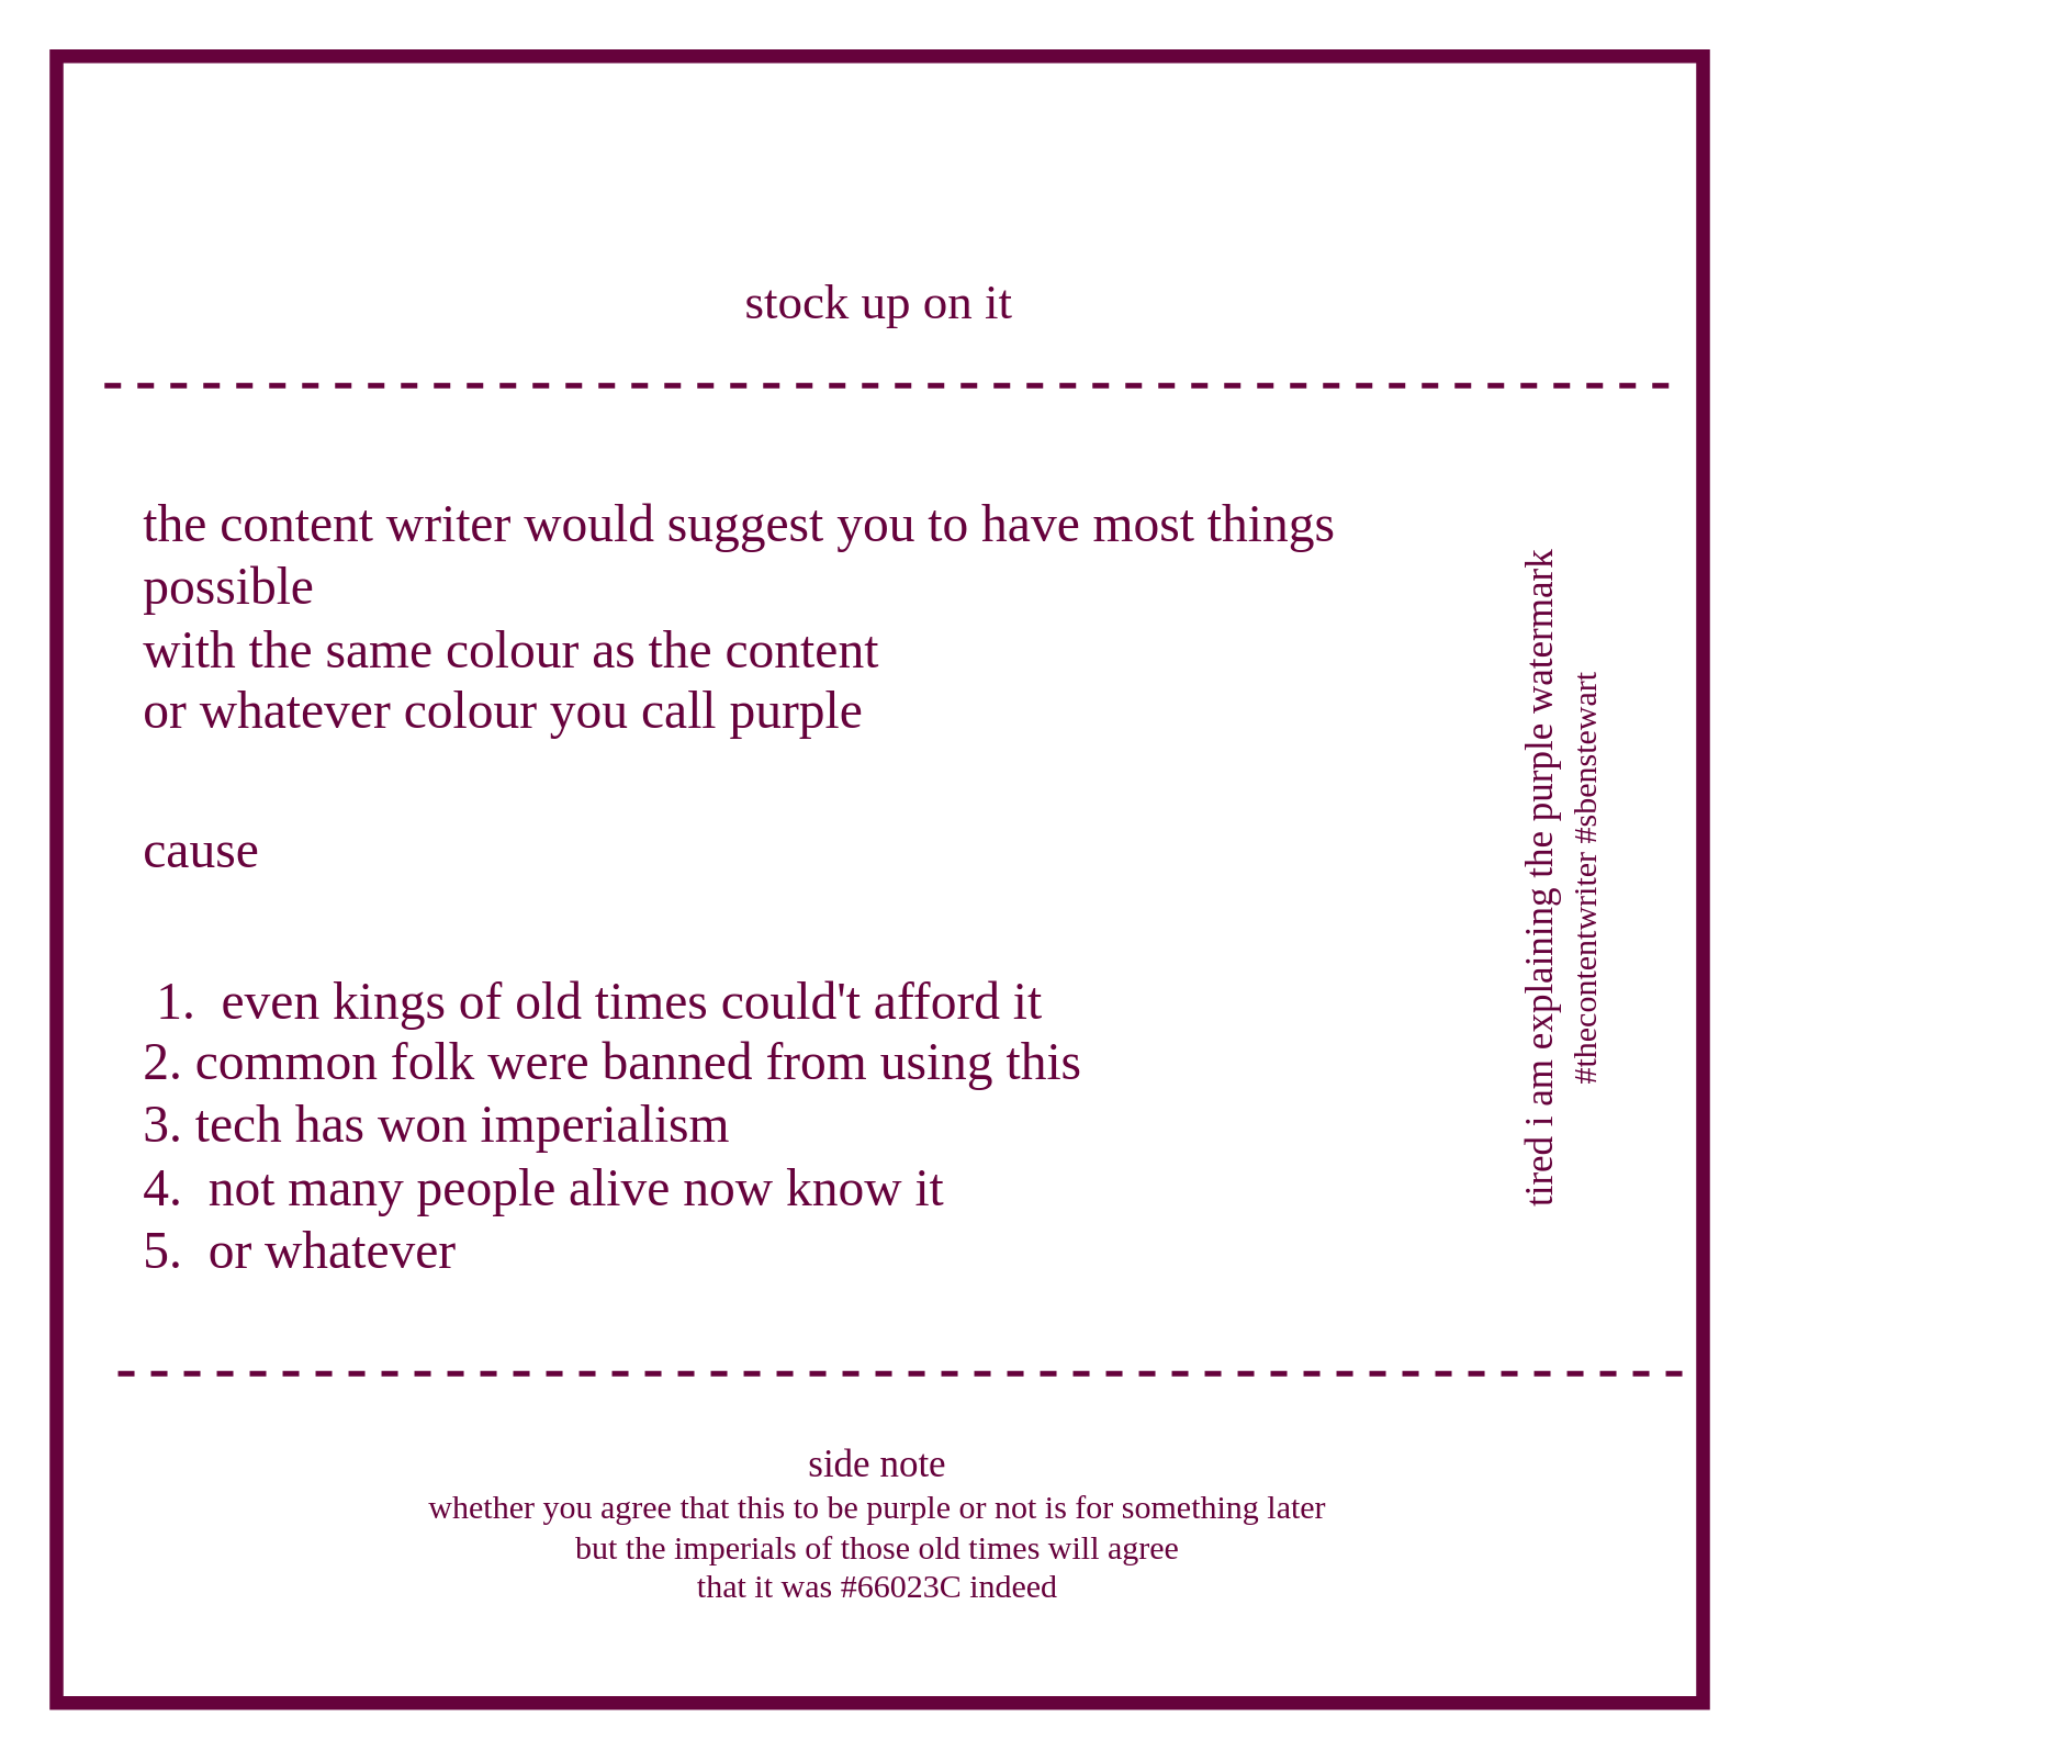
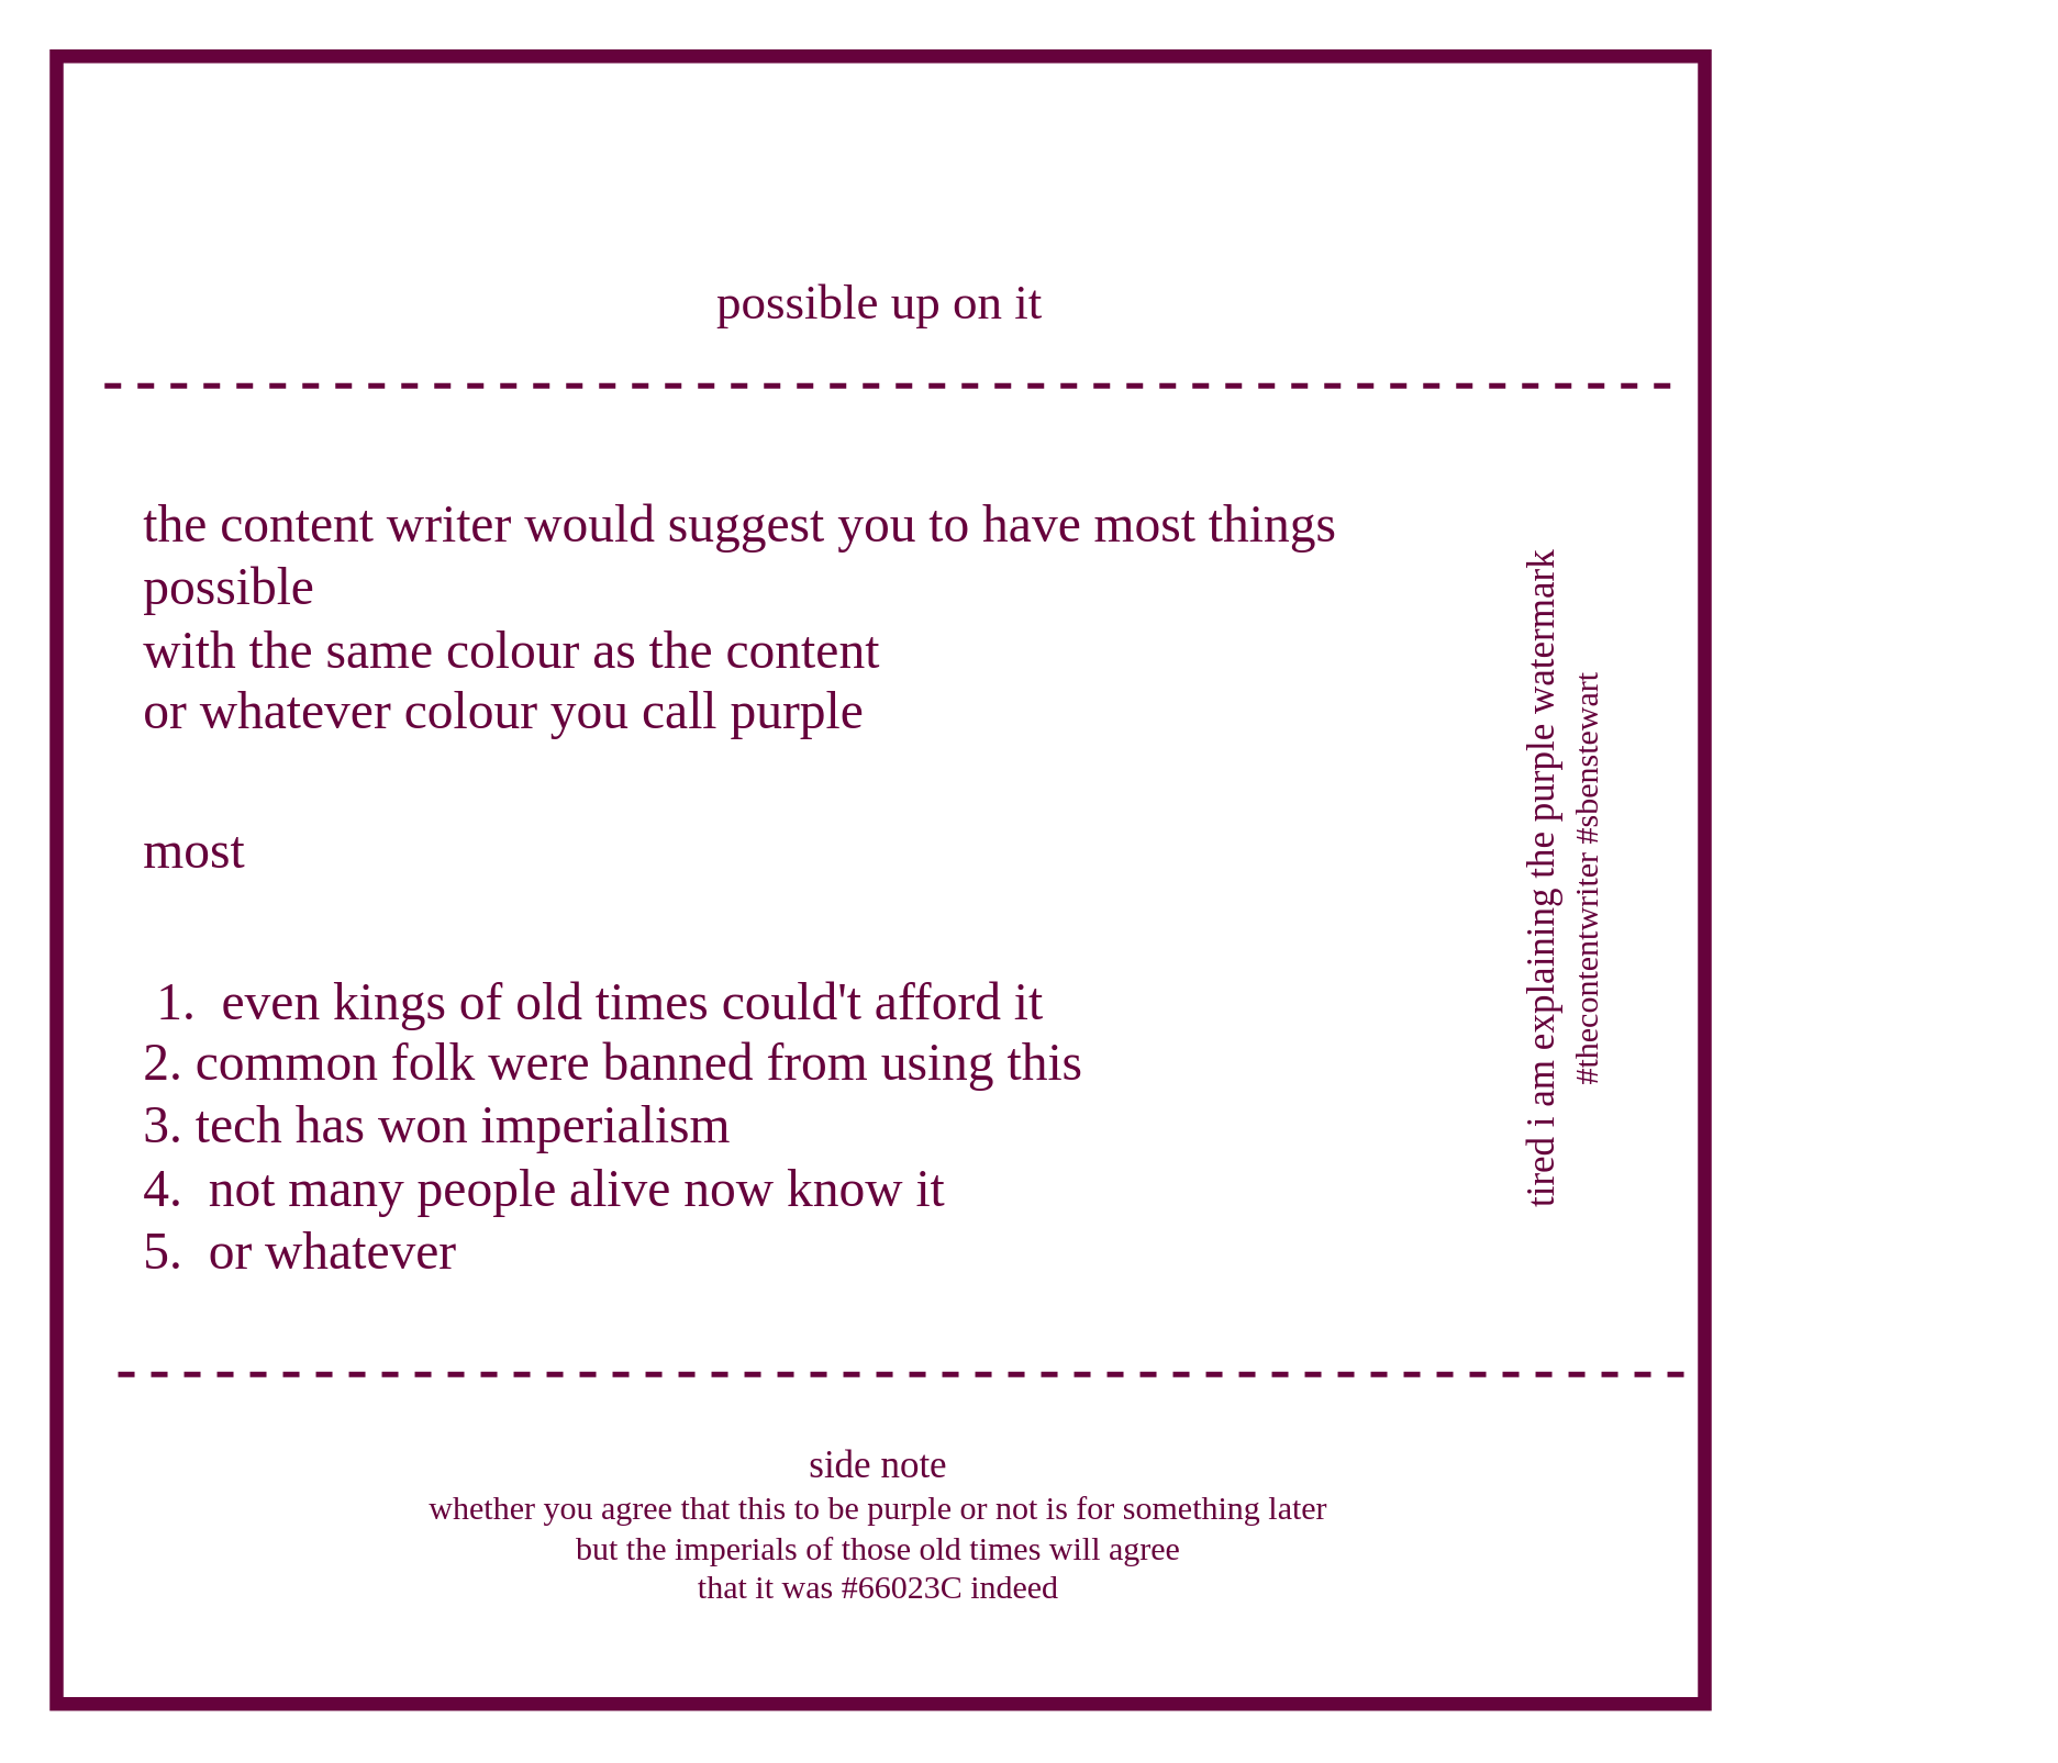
  <mxCell id="0" />
  <mxCell id="1" parent="0" />
  <mxCell id="2" value="" style="whiteSpace=wrap;html=1;aspect=fixed;strokeWidth=5;strokeColor=#66023C;fontColor=#66023C;" parent="1" vertex="1"><mxGeometry x="20" y="20" width="600" height="600" as="geometry" /></mxCell>
- <mxCell id="3" value="&lt;font face=&quot;xkcd&quot;&gt;&lt;span style=&quot;font-size: 18px&quot;&gt;stock up on it&lt;/span&gt;&lt;br&gt;&lt;/font&gt;" style="text;html=1;strokeColor=none;fillColor=none;align=center;verticalAlign=middle;whiteSpace=wrap;rounded=0;fontColor=#66023C;" parent="1" vertex="1"><mxGeometry x="20" y="100" width="600" height="20" as="geometry" /></mxCell>
+ <mxCell id="3" value="&lt;font face=&quot;xkcd&quot;&gt;&lt;span style=&quot;font-size: 18px&quot;&gt;possible up on it&lt;/span&gt;&lt;br&gt;&lt;/font&gt;" style="text;html=1;strokeColor=none;fillColor=none;align=center;verticalAlign=middle;whiteSpace=wrap;rounded=0;fontColor=#66023C;" parent="1" vertex="1"><mxGeometry x="20" y="100" width="600" height="20" as="geometry" /></mxCell>
  <mxCell id="4" value="" style="endArrow=none;dashed=1;html=1;strokeWidth=2;strokeColor=#66023C;fontColor=#66023C;" parent="1" edge="1"><mxGeometry width="50" height="50" relative="1" as="geometry"><mxPoint x="607.5" y="140" as="sourcePoint" /><mxPoint x="32.5" y="140" as="targetPoint" /></mxGeometry></mxCell>
  <mxCell id="5" value="" style="endArrow=none;dashed=1;html=1;strokeWidth=2;strokeColor=#66023C;fontColor=#66023C;" parent="1" edge="1"><mxGeometry width="50" height="50" relative="1" as="geometry"><mxPoint x="612.41" y="500" as="sourcePoint" /><mxPoint x="37.41" y="500" as="targetPoint" /></mxGeometry></mxCell>
  <mxCell id="6" value="&lt;font face=&quot;xkcd&quot;&gt;&lt;span style=&quot;font-size: 14px&quot;&gt;side note&lt;br&gt;&lt;/span&gt;&lt;/font&gt;&lt;font face=&quot;xkcd&quot;&gt;whether you agree that this to be purple or not is for something later&lt;br&gt;but the imperials of those old times will agree&lt;br&gt;that it was #66023C indeed&lt;br&gt;&lt;/font&gt;" style="text;html=1;strokeColor=none;fillColor=none;align=center;verticalAlign=middle;whiteSpace=wrap;rounded=0;fontColor=#66023C;" parent="1" vertex="1"><mxGeometry x="37.41" y="520" width="565.17" height="70" as="geometry" /></mxCell>
  <mxCell id="7" style="edgeStyle=orthogonalEdgeStyle;rounded=0;orthogonalLoop=1;jettySize=auto;html=1;exitX=0.5;exitY=1;exitDx=0;exitDy=0;strokeWidth=2;strokeColor=#66023C;fontColor=#66023C;" parent="1" edge="1"><mxGeometry relative="1" as="geometry"><mxPoint x="471" y="381" as="sourcePoint" /><mxPoint x="471" y="381" as="targetPoint" /></mxGeometry></mxCell>
  <mxCell id="8" value="&lt;font face=&quot;xkcd&quot;&gt;&lt;span style=&quot;font-size: 14px&quot;&gt;tired i am explaining the purple watermark&lt;/span&gt;&lt;/font&gt;&lt;font face=&quot;xkcd&quot;&gt;&lt;span style=&quot;font-size: 14px&quot;&gt;&lt;br&gt;&lt;/span&gt;#thecontentwriter #sbenstewart&lt;br&gt;&lt;/font&gt;" style="text;html=1;strokeColor=none;fillColor=none;align=center;verticalAlign=middle;whiteSpace=wrap;rounded=0;rotation=-90;fontColor=#66023C;" parent="1" vertex="1"><mxGeometry x="410" y="310" width="316.72" height="20" as="geometry" /></mxCell>
  <mxCell id="9" value="&lt;div style=&quot;font-size: 19px&quot;&gt;&lt;span style=&quot;font-family: &amp;#34;xkcd&amp;#34;&quot;&gt;&lt;font style=&quot;font-size: 19px&quot;&gt;the content writer would suggest you to&amp;nbsp;&lt;/font&gt;&lt;/span&gt;&lt;span style=&quot;font-family: &amp;#34;xkcd&amp;#34;&quot;&gt;have most things possible&amp;nbsp;&lt;/span&gt;&lt;/div&gt;&lt;div style=&quot;font-size: 19px&quot;&gt;&lt;span style=&quot;font-family: &amp;#34;xkcd&amp;#34;&quot;&gt;with the same colour as the content&lt;/span&gt;&lt;/div&gt;&lt;div style=&quot;font-size: 19px&quot;&gt;&lt;span style=&quot;font-family: &amp;#34;xkcd&amp;#34;&quot;&gt;or whatever colour you call purple&lt;/span&gt;&lt;/div&gt;" style="text;html=1;strokeColor=none;fillColor=none;align=left;verticalAlign=middle;whiteSpace=wrap;rounded=0;fontSize=21;fontColor=#66023C;" parent="1" vertex="1"><mxGeometry x="50" y="170" width="440" height="110" as="geometry" /></mxCell>
- <mxCell id="10" value="&lt;div style=&quot;font-size: 19px&quot;&gt;&lt;font face=&quot;xkcd&quot;&gt;cause&lt;/font&gt;&lt;/div&gt;" style="text;html=1;strokeColor=none;fillColor=none;align=left;verticalAlign=middle;whiteSpace=wrap;rounded=0;fontSize=21;fontColor=#66023C;" vertex="1" parent="1"><mxGeometry x="50" y="290" width="110" height="40" as="geometry" /></mxCell>
+ <mxCell id="10" value="&lt;div style=&quot;font-size: 19px&quot;&gt;&lt;font face=&quot;xkcd&quot;&gt;most&lt;/font&gt;&lt;/div&gt;" style="text;html=1;strokeColor=none;fillColor=none;align=left;verticalAlign=middle;whiteSpace=wrap;rounded=0;fontSize=21;fontColor=#66023C;" vertex="1" parent="1"><mxGeometry x="50" y="290" width="110" height="40" as="geometry" /></mxCell>
  <mxCell id="11" value="&lt;div style=&quot;font-size: 19px&quot;&gt;&lt;font face=&quot;xkcd&quot;&gt;&amp;nbsp;1.&amp;nbsp; even kings of old times could't afford it&lt;/font&gt;&lt;/div&gt;&lt;div style=&quot;font-size: 19px&quot;&gt;&lt;font face=&quot;xkcd&quot;&gt;2. common folk were banned from using this&lt;/font&gt;&lt;/div&gt;&lt;div style=&quot;font-size: 19px&quot;&gt;&lt;font face=&quot;xkcd&quot;&gt;3. tech has won imperialism&lt;/font&gt;&lt;/div&gt;&lt;div style=&quot;font-size: 19px&quot;&gt;&lt;font face=&quot;xkcd&quot;&gt;4.&amp;nbsp; not many people alive now know it&lt;/font&gt;&lt;/div&gt;&lt;div style=&quot;font-size: 19px&quot;&gt;&lt;font face=&quot;xkcd&quot;&gt;5.&amp;nbsp; or whatever&lt;/font&gt;&lt;/div&gt;" style="text;html=1;strokeColor=none;fillColor=none;align=left;verticalAlign=middle;whiteSpace=wrap;rounded=0;fontSize=21;fontColor=#66023C;" vertex="1" parent="1"><mxGeometry x="50" y="330" width="440" height="160" as="geometry" /></mxCell>
